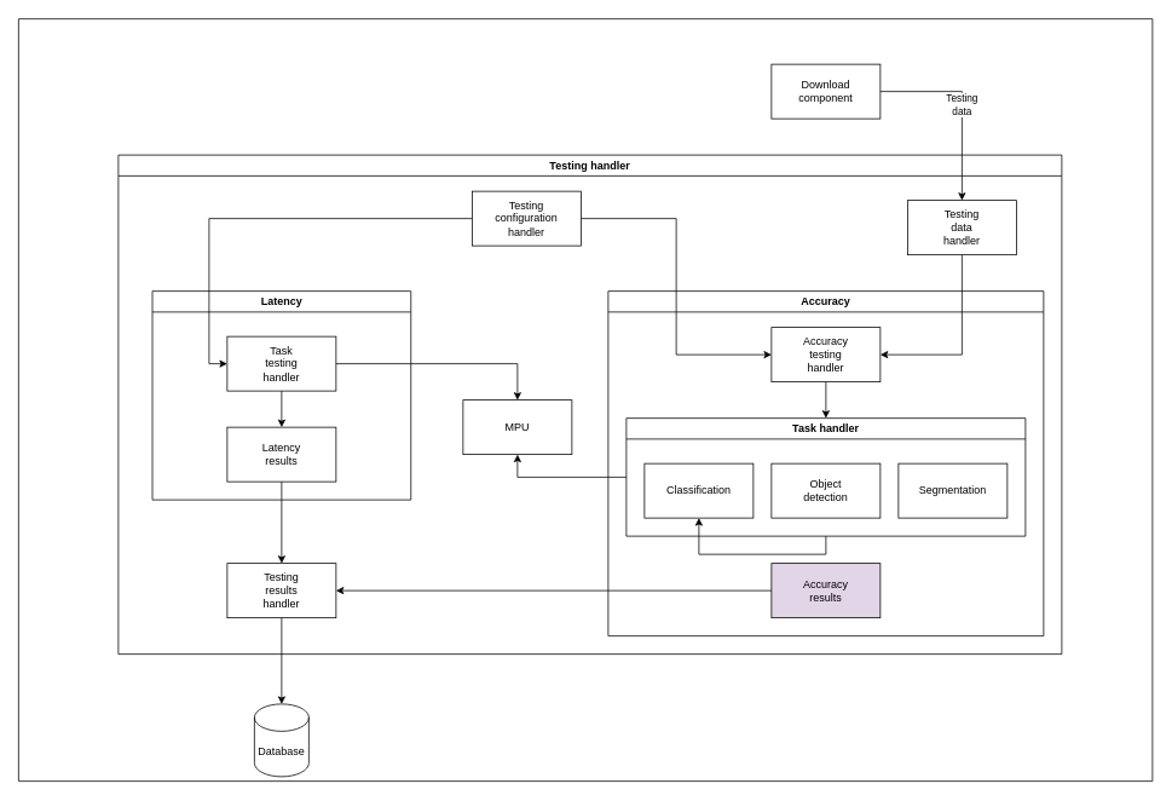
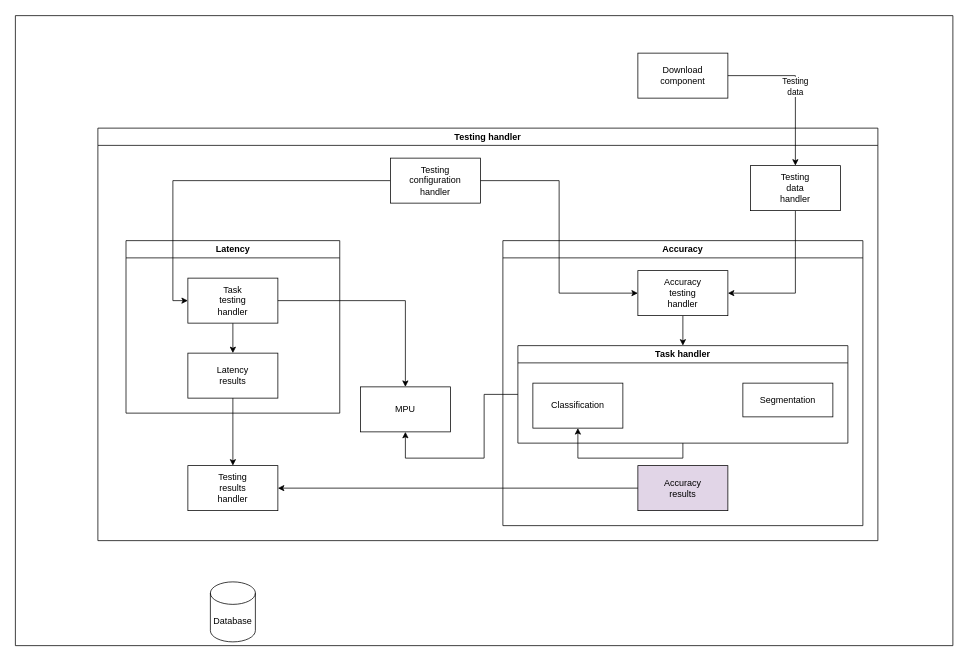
  <mxCell id="0" />
  <mxCell id="1" parent="0" />
  <mxCell id="2" value="Testing handler" style="swimlane;whiteSpace=wrap;html=1;" parent="1" vertex="1"><mxGeometry x="130" y="170" width="1040" height="550" as="geometry" /></mxCell>
  <mxCell id="3" value="Latency" style="swimlane;whiteSpace=wrap;html=1;startSize=23;" parent="2" vertex="1"><mxGeometry x="37.5" y="150" width="285" height="230" as="geometry" /></mxCell>
  <mxCell id="4" style="edgeStyle=orthogonalEdgeStyle;rounded=0;orthogonalLoop=1;jettySize=auto;html=1;" parent="3" source="5" target="6" edge="1"><mxGeometry relative="1" as="geometry" /></mxCell>
  <mxCell id="5" value="Task&lt;div&gt;testing&lt;/div&gt;&lt;div&gt;handler&lt;/div&gt;" style="rounded=0;whiteSpace=wrap;html=1;" parent="3" vertex="1"><mxGeometry x="82.5" y="50" width="120" height="60" as="geometry" /></mxCell>
  <mxCell id="6" value="Latency&lt;div&gt;results&lt;/div&gt;" style="rounded=0;whiteSpace=wrap;html=1;" parent="3" vertex="1"><mxGeometry x="82.5" y="150" width="120" height="60" as="geometry" /></mxCell>
  <mxCell id="7" value="Accuracy" style="swimlane;whiteSpace=wrap;html=1;startSize=23;" parent="2" vertex="1"><mxGeometry x="540" y="150" width="480" height="380" as="geometry" /></mxCell>
  <mxCell id="8" style="edgeStyle=orthogonalEdgeStyle;rounded=0;orthogonalLoop=1;jettySize=auto;html=1;" parent="7" source="9" target="11" edge="1"><mxGeometry relative="1" as="geometry" /></mxCell>
  <mxCell id="9" value="Accuracy&lt;div&gt;testing&lt;/div&gt;&lt;div&gt;handler&lt;/div&gt;" style="rounded=0;whiteSpace=wrap;html=1;" parent="7" vertex="1"><mxGeometry x="180" y="40" width="120" height="60" as="geometry" /></mxCell>
  <mxCell id="10" style="edgeStyle=orthogonalEdgeStyle;rounded=0;orthogonalLoop=1;jettySize=auto;html=1;exitX=0.5;exitY=1;exitDx=0;exitDy=0;" parent="7" source="11" target="12" edge="1"><mxGeometry relative="1" as="geometry" /></mxCell>
  <mxCell id="11" value="Task handler" style="swimlane;whiteSpace=wrap;html=1;startSize=23;" parent="7" vertex="1"><mxGeometry x="20" y="140" width="440" height="130" as="geometry" /></mxCell>
  <mxCell id="12" value="Classification" style="rounded=0;whiteSpace=wrap;html=1;" parent="11" vertex="1"><mxGeometry x="20" y="50" width="120" height="60" as="geometry" /></mxCell>
- <mxCell id="13" value="Object&lt;div&gt;detection&lt;/div&gt;" style="rounded=0;whiteSpace=wrap;html=1;" parent="11" vertex="1"><mxGeometry x="160" y="50" width="120" height="60" as="geometry" /></mxCell>
- <mxCell id="14" value="Segmentation" style="rounded=0;whiteSpace=wrap;html=1;" parent="11" vertex="1"><mxGeometry x="300" y="50" width="120" height="60" as="geometry" /></mxCell>
+ <mxCell id="14" value="Segmentation" style="rounded=0;whiteSpace=wrap;html=1;" parent="11" vertex="1"><mxGeometry x="300" y="50" width="120" height="45" as="geometry" /></mxCell>
  <mxCell id="15" value="Accuracy&lt;div&gt;results&lt;/div&gt;" style="rounded=0;whiteSpace=wrap;html=1;fillColor=#e1d5e7;" parent="7" vertex="1"><mxGeometry x="180" y="300" width="120" height="60" as="geometry" /></mxCell>
  <mxCell id="16" style="edgeStyle=orthogonalEdgeStyle;rounded=0;orthogonalLoop=1;jettySize=auto;html=1;entryX=0;entryY=0.5;entryDx=0;entryDy=0;" parent="2" source="18" target="5" edge="1"><mxGeometry relative="1" as="geometry" /></mxCell>
  <mxCell id="17" style="edgeStyle=orthogonalEdgeStyle;rounded=0;orthogonalLoop=1;jettySize=auto;html=1;entryX=0;entryY=0.5;entryDx=0;entryDy=0;" parent="2" source="18" target="9" edge="1"><mxGeometry relative="1" as="geometry" /></mxCell>
  <mxCell id="18" value="Testing&lt;div&gt;configuration&lt;/div&gt;&lt;div&gt;handler&lt;/div&gt;" style="rounded=0;whiteSpace=wrap;html=1;" parent="2" vertex="1"><mxGeometry x="390" y="40" width="120" height="60" as="geometry" /></mxCell>
- <mxCell id="19" value="MPU" style="rounded=0;whiteSpace=wrap;html=1;" parent="2" vertex="1"><mxGeometry x="380" y="270" width="120" height="60" as="geometry" /></mxCell>
+ <mxCell id="19" value="MPU" style="rounded=0;whiteSpace=wrap;html=1;" parent="2" vertex="1"><mxGeometry x="350" y="345" width="120" height="60" as="geometry" /></mxCell>
  <mxCell id="20" value="Testing&lt;div&gt;results&lt;/div&gt;&lt;div&gt;handler&lt;/div&gt;" style="rounded=0;whiteSpace=wrap;html=1;" parent="2" vertex="1"><mxGeometry x="120" y="450" width="120" height="60" as="geometry" /></mxCell>
  <mxCell id="21" style="edgeStyle=orthogonalEdgeStyle;rounded=0;orthogonalLoop=1;jettySize=auto;html=1;exitX=0;exitY=0.5;exitDx=0;exitDy=0;" parent="2" source="15" target="20" edge="1"><mxGeometry relative="1" as="geometry" /></mxCell>
  <mxCell id="22" style="edgeStyle=orthogonalEdgeStyle;rounded=0;orthogonalLoop=1;jettySize=auto;html=1;exitX=0.5;exitY=1;exitDx=0;exitDy=0;" parent="2" source="6" target="20" edge="1"><mxGeometry relative="1" as="geometry" /></mxCell>
  <mxCell id="23" style="edgeStyle=orthogonalEdgeStyle;rounded=0;orthogonalLoop=1;jettySize=auto;html=1;exitX=1;exitY=0.5;exitDx=0;exitDy=0;entryX=0.5;entryY=0;entryDx=0;entryDy=0;" parent="2" source="5" target="19" edge="1"><mxGeometry relative="1" as="geometry" /></mxCell>
  <mxCell id="24" style="edgeStyle=orthogonalEdgeStyle;rounded=0;orthogonalLoop=1;jettySize=auto;html=1;exitX=0;exitY=0.5;exitDx=0;exitDy=0;entryX=0.5;entryY=1;entryDx=0;entryDy=0;" parent="2" source="11" target="19" edge="1"><mxGeometry relative="1" as="geometry" /></mxCell>
  <mxCell id="25" value="Database" style="shape=cylinder3;whiteSpace=wrap;html=1;boundedLbl=1;backgroundOutline=1;size=15;" parent="1" vertex="1"><mxGeometry x="280" y="775" width="60" height="80" as="geometry" /></mxCell>
- <mxCell id="26" style="edgeStyle=orthogonalEdgeStyle;rounded=0;orthogonalLoop=1;jettySize=auto;html=1;entryX=0.5;entryY=0;entryDx=0;entryDy=0;entryPerimeter=0;" parent="1" source="20" target="25" edge="1"><mxGeometry relative="1" as="geometry" /></mxCell>
  <mxCell id="27" style="edgeStyle=orthogonalEdgeStyle;rounded=0;orthogonalLoop=1;jettySize=auto;html=1;entryX=1;entryY=0.5;entryDx=0;entryDy=0;exitX=0.5;exitY=1;exitDx=0;exitDy=0;" parent="1" source="28" target="9" edge="1"><mxGeometry relative="1" as="geometry" /></mxCell>
  <mxCell id="28" value="Testing&lt;div&gt;data&lt;/div&gt;&lt;div&gt;handler&lt;/div&gt;" style="rounded=0;whiteSpace=wrap;html=1;" parent="1" vertex="1"><mxGeometry x="1000" y="220" width="120" height="60" as="geometry" /></mxCell>
  <mxCell id="29" value="Download&lt;div&gt;component&lt;/div&gt;" style="rounded=0;whiteSpace=wrap;html=1;" parent="1" vertex="1"><mxGeometry x="850" y="70" width="120" height="60" as="geometry" /></mxCell>
  <mxCell id="30" value="Testing&lt;div&gt;data&lt;/div&gt;" style="edgeStyle=orthogonalEdgeStyle;rounded=0;orthogonalLoop=1;jettySize=auto;html=1;" parent="1" source="29" target="28" edge="1"><mxGeometry relative="1" as="geometry" /></mxCell>
  <mxCell id="31" value="" style="swimlane;startSize=0;" vertex="1" parent="1"><mxGeometry x="20" y="20" width="1250" height="840" as="geometry" /></mxCell>
